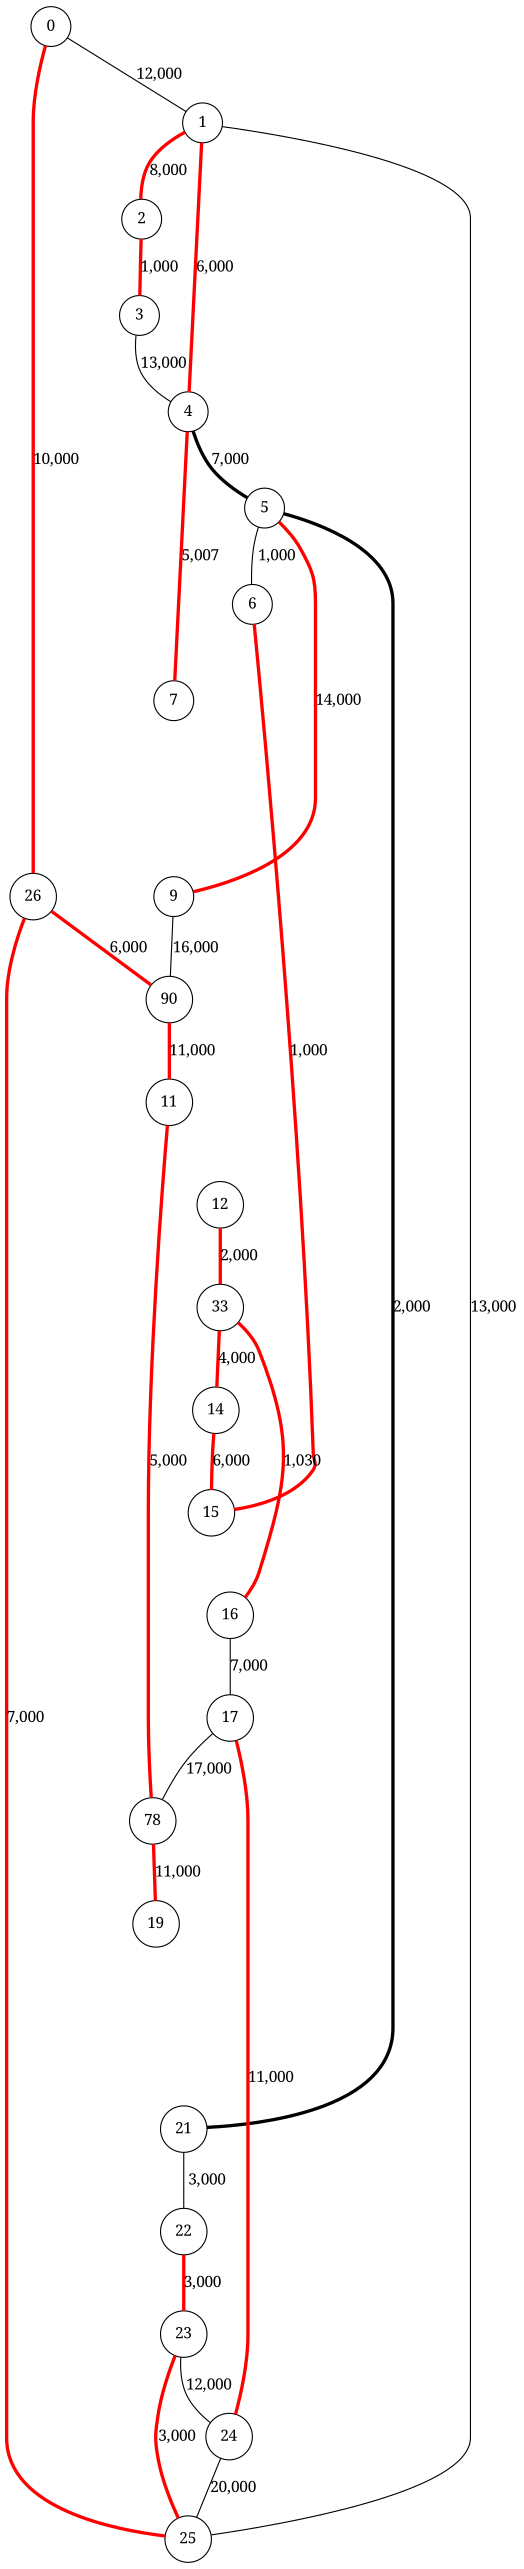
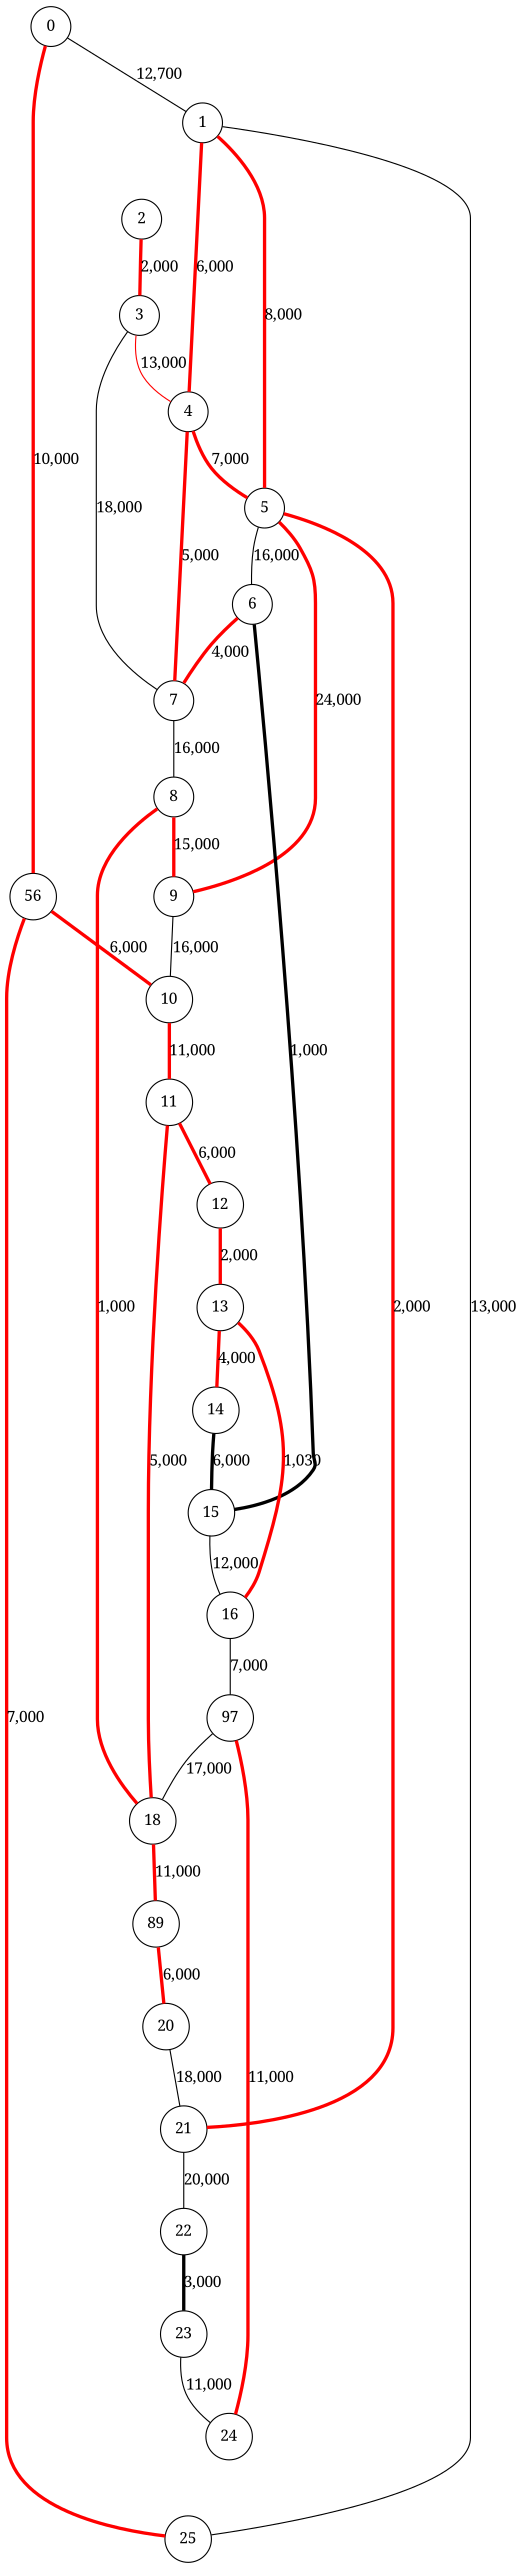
  graph {
    fontname="Noto Serif"
    fontsize=10
    splines=true
    node [fontname="Noto Serif" shape=circle]
    edge [fontname="Noto Serif" color=red penwidth=3]
    0
    1
-   26
+   26 [label=56]
    2
    4
    25
-   10 [label=90]
+   10
    3
    7
    5
+   8
    6
    9
    21
    15
    22
    16
-   18 [label=78]
-   19
+   18
+   19 [label=89]
    11
    12
-   13 [label=33]
-   17
+   13
+   17 [label=97]
    24
    14
+   20
    23
-   0 -- 1 [label="12,000" color="" penwidth=""]
+   0 -- 1 [label="12,700" color="" penwidth=""]
    0 -- 26 [label="10,000"]
-   1 -- 2 [label="8,000"]
+   1 -- 5 [label="8,000"]
    1 -- 4 [label="6,000"]
    1 -- 25 [label="13,000" color="" penwidth=""]
    26 -- 25 [label="7,000"]
    26 -- 10 [label="6,000"]
-   2 -- 3 [label="1,000"]
-   4 -- 7 [label="5,007"]
-   4 -- 5 [color=black label="7,000"]
+   2 -- 3 [label="2,000"]
+   4 -- 7 [label="5,000"]
+   4 -- 5 [label="7,000"]
    10 -- 11 [label="11,000"]
-   3 -- 4 [label="13,000" color="" penwidth=""]
-   5 -- 6 [label="1,000" color="" penwidth=""]
-   5 -- 9 [label="14,000"]
-   5 -- 21 [color=black label="2,000"]
-   6 -- 15 [label="1,000"]
+   3 -- 4 [label="13,000" penwidth=""]
+   3 -- 7 [label="18,000" color="" penwidth=""]
+   7 -- 8 [label="16,000" color="" penwidth=""]
+   5 -- 6 [label="16,000" color="" penwidth=""]
+   5 -- 9 [label="24,000"]
+   5 -- 21 [label="2,000"]
+   8 -- 9 [label="15,000"]
+   8 -- 18 [label="1,000"]
+   6 -- 7 [label="4,000"]
+   6 -- 15 [color=black label="1,000"]
    9 -- 10 [label="16,000" color="" penwidth=""]
-   21 -- 22 [label="3,000" color="" penwidth=""]
-   22 -- 23 [label="3,000"]
+   21 -- 22 [label="20,000" color="" penwidth=""]
+   15 -- 16 [label="12,000" color="" penwidth=""]
+   22 -- 23 [color=black label="3,000"]
    16 -- 17 [label="7,000" color="" penwidth=""]
    18 -- 19 [label="11,000"]
+   19 -- 20 [label="6,000"]
    11 -- 18 [label="5,000"]
+   11 -- 12 [label="6,000"]
    12 -- 13 [label="2,000"]
    13 -- 16 [label="1,030"]
    13 -- 14 [label="4,000"]
    17 -- 18 [label="17,000" color="" penwidth=""]
    17 -- 24 [label="11,000"]
-   24 -- 25 [label="20,000" color="" penwidth=""]
-   14 -- 15 [label="6,000"]
-   23 -- 25 [label="3,000"]
-   23 -- 24 [label="12,000" color="" penwidth=""]
+   14 -- 15 [color=black label="6,000"]
+   20 -- 21 [label="18,000" color="" penwidth=""]
+   23 -- 24 [label="11,000" color="" penwidth=""]
  }
